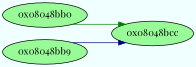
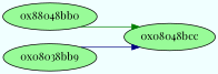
  digraph {
    bgcolor=azure
    fontname="Playfair Display"
    fontsize=8
    rankdir=LR
    splines=ortho
    node [color=black fillcolor=palegreen fontname="Playfair Display" style=filled]
    edge [arrowhead=normal fontname="Playfair Display"]
-   n1 [label="0x08048bb0"]
+   n1 [label="0x88048bb0"]
    n2 [label="0x08048bcc"]
-   n3 [label="0x08048bb9"]
+   n3 [label="0x08038bb9"]
    n1 -> n2 [color="#007f00"]
    n3 -> n2 [color="#00007f"]
  }
